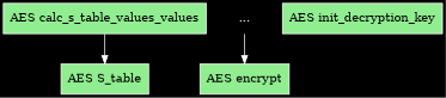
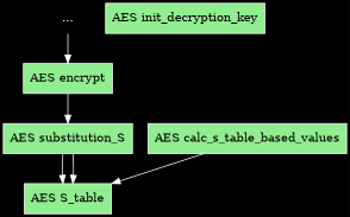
  digraph {
    bgcolor=black
    color=white
    fontcolor=white
    node [color=white fillcolor=lightgreen shape=rect style=filled]
    edge [color=white]
    n1 [label="AES S_table"]
-   n3 [label="AES calc_s_table_values_values"]
+   n2 [label="AES substitution_S"]
+   n3 [label="AES calc_s_table_based_values"]
    n4 [label="AES encrypt"]
    n5 [label="AES init_decryption_key"]
    n6 [fontcolor=white label="..." shape=plaintext color="" fillcolor="" style=""]
+   n2 -> n1
+   n2 -> n1
    n3 -> n1
+   n4 -> n2
    n6 -> n4
  }
